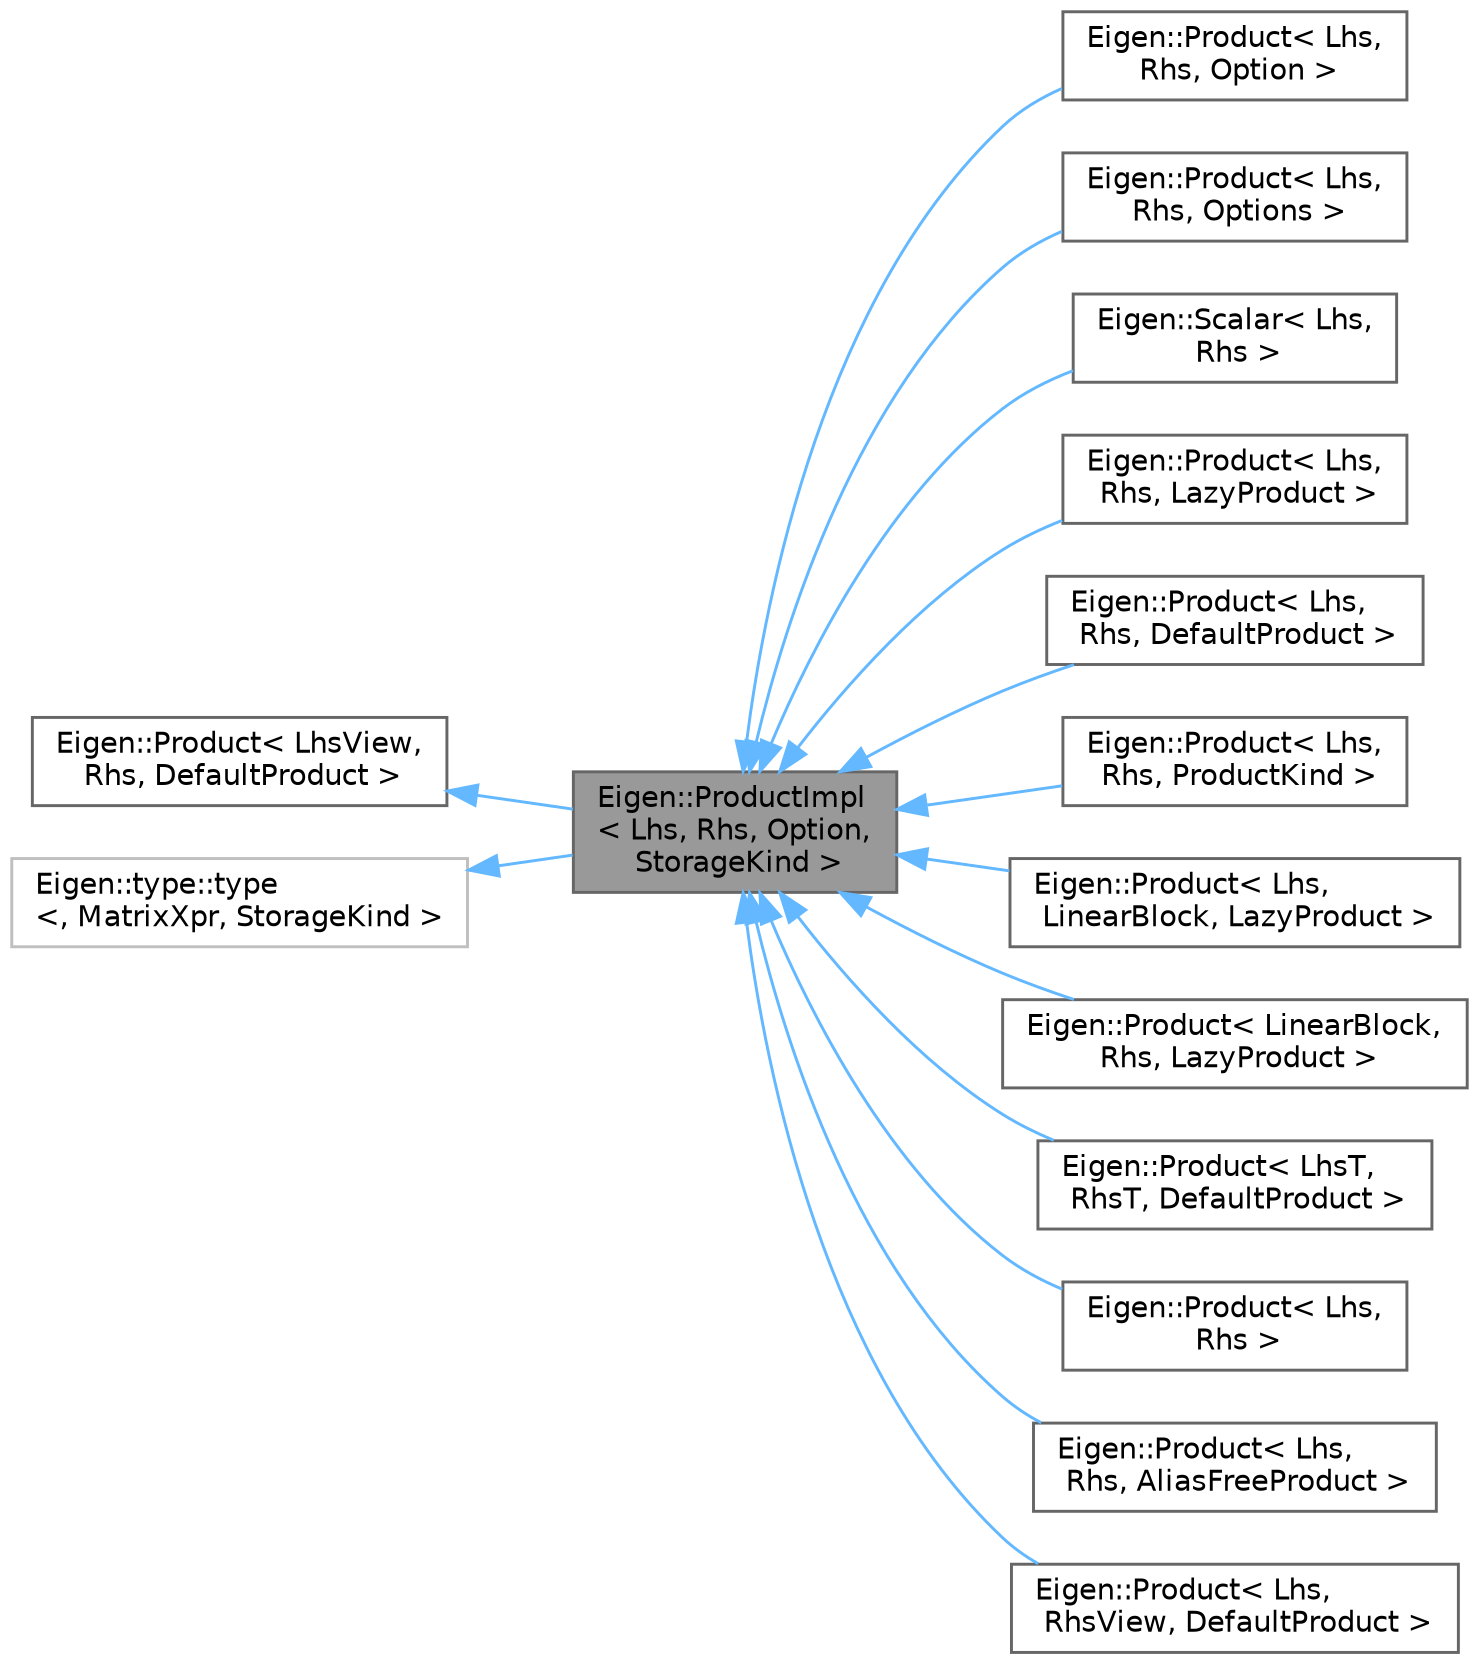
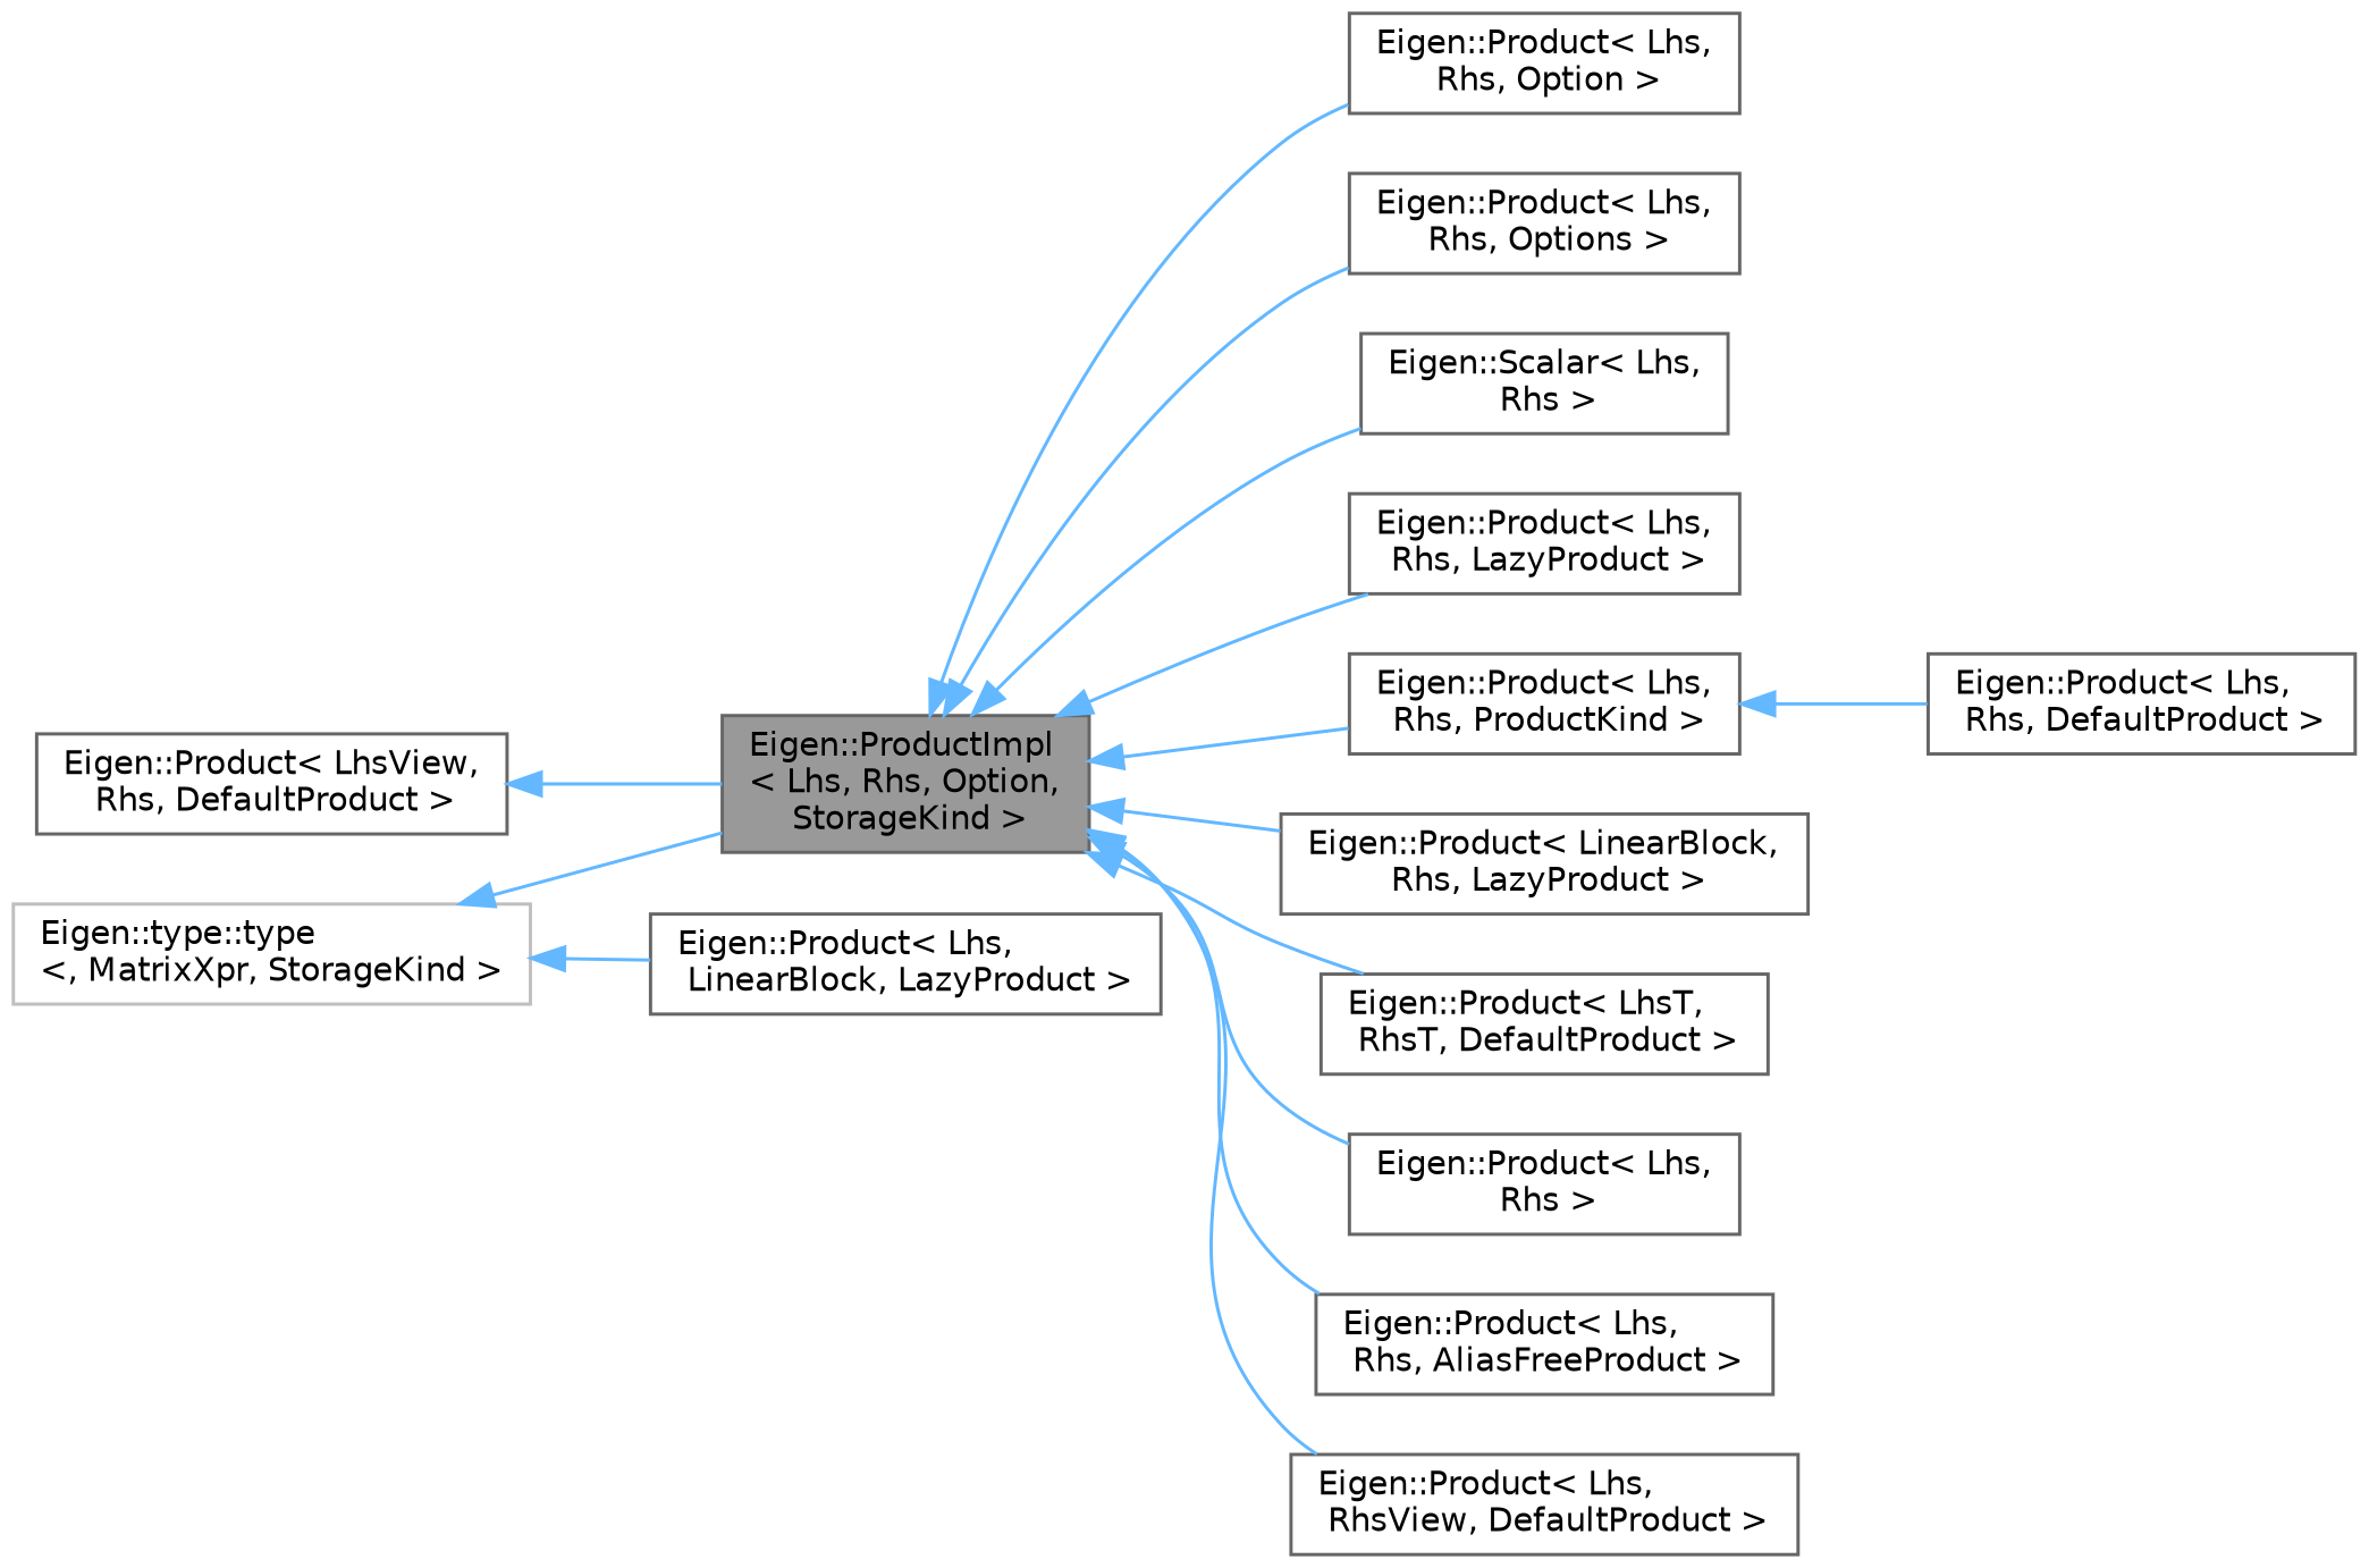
  digraph {
    rankdir=LR
    node [color=gray40 fillcolor=white fontname=Helvetica fontsize=10 shape=box style=filled]
    edge [color=steelblue1 dir=back fontname=Helvetica fontsize=10 labelfontname=Helvetica labelfontsize=10 style=solid]
    n1 [fillcolor=grey60 fontcolor=black height=0.2 label="Eigen::ProductImpl\l\< Lhs, Rhs, Option,\l StorageKind \>" width=0.4]
    n2 [height=0.2 label="Eigen::Product\< Lhs,\l Rhs, Option \>" width=0.4]
    n3 [height=0.2 label="Eigen::Product\< Lhs,\l Rhs, Options \>" width=0.4]
    n4 [height=0.2 label="Eigen::Scalar\< Lhs,\l Rhs \>" width=0.4]
    n5 [height=0.2 label="Eigen::Product\< Lhs,\l Rhs, LazyProduct \>" width=0.4]
    n6 [height=0.2 label="Eigen::Product\< Lhs,\l Rhs, DefaultProduct \>" width=0.4]
    n7 [height=0.2 label="Eigen::Product\< Lhs,\l Rhs, ProductKind \>" width=0.4]
    n8 [height=0.2 label="Eigen::Product\< Lhs,\l LinearBlock, LazyProduct \>" width=0.4]
    n9 [height=0.2 label="Eigen::Product\< LinearBlock,\l Rhs, LazyProduct \>" width=0.4]
    n10 [height=0.2 label="Eigen::Product\< LhsT,\l RhsT, DefaultProduct \>" width=0.4]
    n11 [height=0.2 label="Eigen::Product\< Lhs,\l Rhs \>" width=0.4]
    n12 [height=0.2 label="Eigen::Product\< Lhs,\l Rhs, AliasFreeProduct \>" width=0.4]
    n13 [height=0.2 label="Eigen::Product\< Lhs,\l RhsView, DefaultProduct \>" width=0.4]
    n14 [height=0.2 label="Eigen::Product\< LhsView,\l Rhs, DefaultProduct \>" width=0.4]
    n15 [color=grey75 height=0.2 label="Eigen::type::type\l\<, MatrixXpr, StorageKind \>" width=0.4]
    n1 -> n2
    n1 -> n3
    n1 -> n4
    n1 -> n5
-   n1 -> n6
+   n7 -> n6
    n1 -> n7
-   n1 -> n8
+   n15 -> n8
    n1 -> n9
    n1 -> n10
    n1 -> n11
    n1 -> n12
    n1 -> n13
    n14 -> n1
    n15 -> n1
  }
